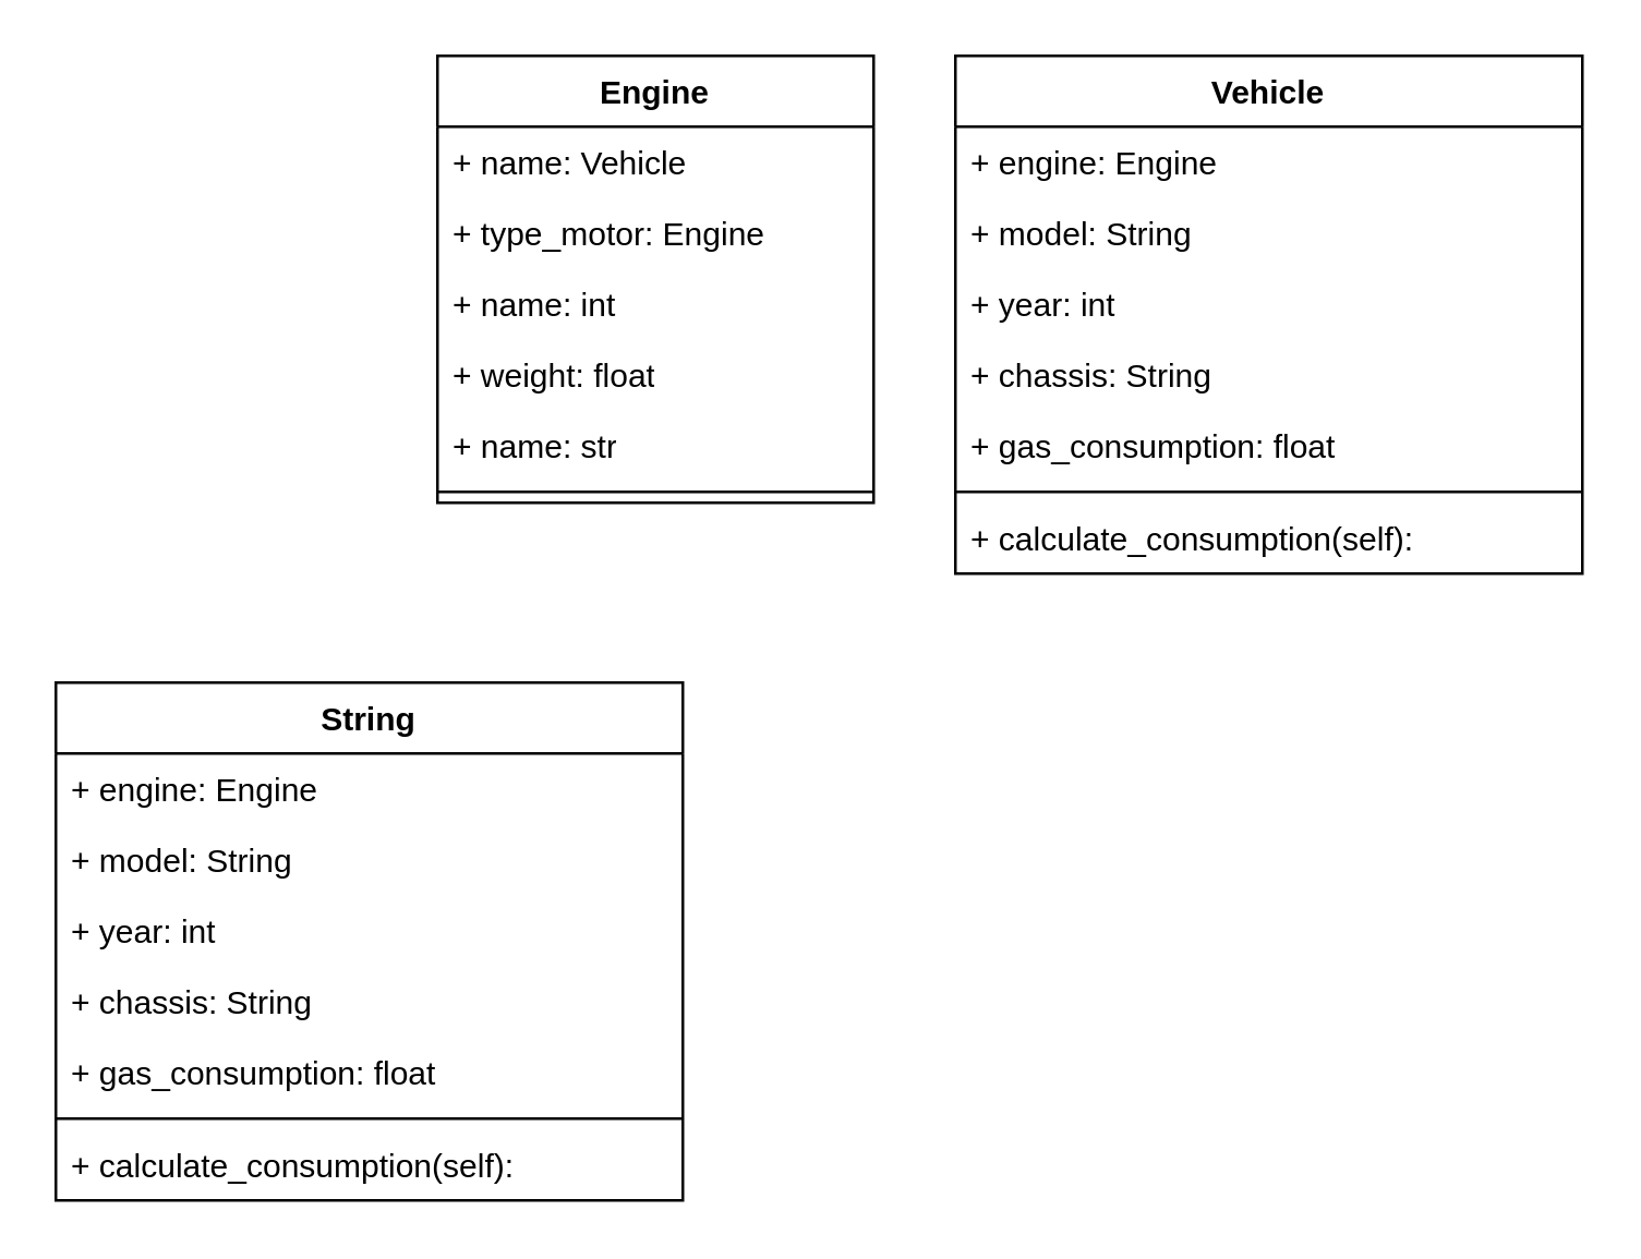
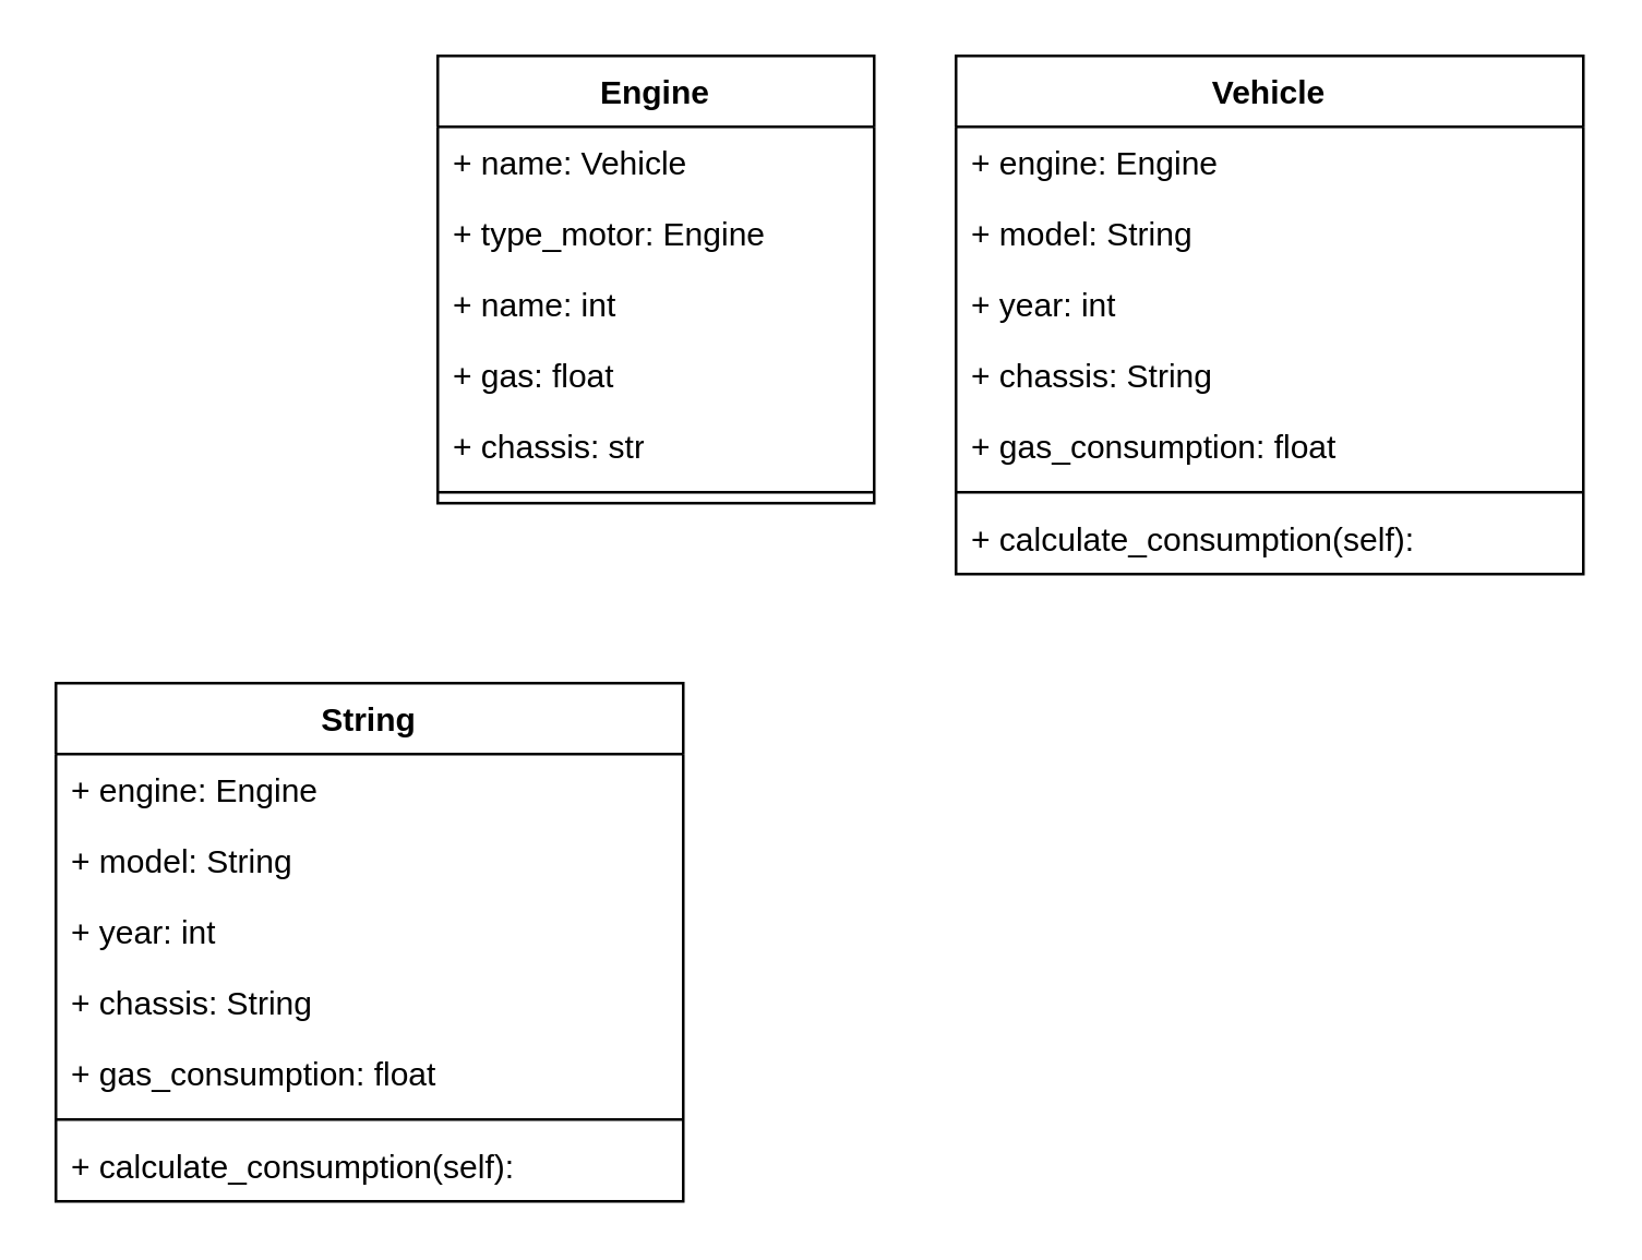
  <mxCell id="0" />
  <mxCell id="1" parent="0" />
  <mxCell id="2" value="Engine" style="swimlane;fontStyle=1;align=center;verticalAlign=top;childLayout=stackLayout;horizontal=1;startSize=26;horizontalStack=0;resizeParent=1;resizeParentMax=0;resizeLast=0;collapsible=1;marginBottom=0;whiteSpace=wrap;html=1;" vertex="1" parent="1"><mxGeometry x="160" y="20" width="160" height="164" as="geometry" /></mxCell>
  <mxCell id="3" value="+ name: Vehicle&lt;div&gt;&lt;br&gt;&lt;/div&gt;" style="text;strokeColor=none;fillColor=none;align=left;verticalAlign=top;spacingLeft=4;spacingRight=4;overflow=hidden;rotatable=0;points=[[0,0.5],[1,0.5]];portConstraint=eastwest;whiteSpace=wrap;html=1;" vertex="1" parent="2"><mxGeometry y="26" width="160" height="26" as="geometry" /></mxCell>
  <mxCell id="4" value="+ type_motor: Engine&lt;div&gt;&lt;br&gt;&lt;/div&gt;" style="text;strokeColor=none;fillColor=none;align=left;verticalAlign=top;spacingLeft=4;spacingRight=4;overflow=hidden;rotatable=0;points=[[0,0.5],[1,0.5]];portConstraint=eastwest;whiteSpace=wrap;html=1;" vertex="1" parent="2"><mxGeometry y="52" width="160" height="26" as="geometry" /></mxCell>
  <mxCell id="5" value="+ name: int&lt;div&gt;&lt;br&gt;&lt;/div&gt;" style="text;strokeColor=none;fillColor=none;align=left;verticalAlign=top;spacingLeft=4;spacingRight=4;overflow=hidden;rotatable=0;points=[[0,0.5],[1,0.5]];portConstraint=eastwest;whiteSpace=wrap;html=1;" vertex="1" parent="2"><mxGeometry y="78" width="160" height="26" as="geometry" /></mxCell>
- <mxCell id="6" value="+ weight: float&lt;div&gt;&lt;br&gt;&lt;/div&gt;" style="text;strokeColor=none;fillColor=none;align=left;verticalAlign=top;spacingLeft=4;spacingRight=4;overflow=hidden;rotatable=0;points=[[0,0.5],[1,0.5]];portConstraint=eastwest;whiteSpace=wrap;html=1;" vertex="1" parent="2"><mxGeometry y="104" width="160" height="26" as="geometry" /></mxCell>
- <mxCell id="7" value="+ name: str&lt;div&gt;&lt;br&gt;&lt;/div&gt;" style="text;strokeColor=none;fillColor=none;align=left;verticalAlign=top;spacingLeft=4;spacingRight=4;overflow=hidden;rotatable=0;points=[[0,0.5],[1,0.5]];portConstraint=eastwest;whiteSpace=wrap;html=1;" vertex="1" parent="2"><mxGeometry y="130" width="160" height="26" as="geometry" /></mxCell>
+ <mxCell id="6" value="+ gas: float&lt;div&gt;&lt;br&gt;&lt;/div&gt;" style="text;strokeColor=none;fillColor=none;align=left;verticalAlign=top;spacingLeft=4;spacingRight=4;overflow=hidden;rotatable=0;points=[[0,0.5],[1,0.5]];portConstraint=eastwest;whiteSpace=wrap;html=1;" vertex="1" parent="2"><mxGeometry y="104" width="160" height="26" as="geometry" /></mxCell>
+ <mxCell id="7" value="+ chassis: str&lt;div&gt;&lt;br&gt;&lt;/div&gt;" style="text;strokeColor=none;fillColor=none;align=left;verticalAlign=top;spacingLeft=4;spacingRight=4;overflow=hidden;rotatable=0;points=[[0,0.5],[1,0.5]];portConstraint=eastwest;whiteSpace=wrap;html=1;" vertex="1" parent="2"><mxGeometry y="130" width="160" height="26" as="geometry" /></mxCell>
  <mxCell id="8" value="" style="line;strokeWidth=1;fillColor=none;align=left;verticalAlign=middle;spacingTop=-1;spacingLeft=3;spacingRight=3;rotatable=0;labelPosition=right;points=[];portConstraint=eastwest;strokeColor=inherit;" vertex="1" parent="2"><mxGeometry y="156" width="160" height="8" as="geometry" /></mxCell>
  <mxCell id="9" value="Vehicle" style="swimlane;fontStyle=1;align=center;verticalAlign=top;childLayout=stackLayout;horizontal=1;startSize=26;horizontalStack=0;resizeParent=1;resizeParentMax=0;resizeLast=0;collapsible=1;marginBottom=0;whiteSpace=wrap;html=1;" vertex="1" parent="1"><mxGeometry x="350" y="20" width="230" height="190" as="geometry" /></mxCell>
  <mxCell id="10" value="+ e&lt;span style=&quot;background-color: initial;&quot;&gt;ngine: Engine&lt;/span&gt;&lt;div&gt;&lt;div&gt;&lt;br&gt;&lt;/div&gt;&lt;/div&gt;" style="text;strokeColor=none;fillColor=none;align=left;verticalAlign=top;spacingLeft=4;spacingRight=4;overflow=hidden;rotatable=0;points=[[0,0.5],[1,0.5]];portConstraint=eastwest;whiteSpace=wrap;html=1;" vertex="1" parent="9"><mxGeometry y="26" width="230" height="26" as="geometry" /></mxCell>
  <mxCell id="11" value="+ model: String&lt;div&gt;&lt;br&gt;&lt;/div&gt;" style="text;strokeColor=none;fillColor=none;align=left;verticalAlign=top;spacingLeft=4;spacingRight=4;overflow=hidden;rotatable=0;points=[[0,0.5],[1,0.5]];portConstraint=eastwest;whiteSpace=wrap;html=1;" vertex="1" parent="9"><mxGeometry y="52" width="230" height="26" as="geometry" /></mxCell>
  <mxCell id="12" value="+ year: int&lt;div&gt;&lt;br&gt;&lt;/div&gt;" style="text;strokeColor=none;fillColor=none;align=left;verticalAlign=top;spacingLeft=4;spacingRight=4;overflow=hidden;rotatable=0;points=[[0,0.5],[1,0.5]];portConstraint=eastwest;whiteSpace=wrap;html=1;" vertex="1" parent="9"><mxGeometry y="78" width="230" height="26" as="geometry" /></mxCell>
  <mxCell id="13" value="+ chassis: String&lt;div&gt;&lt;br&gt;&lt;/div&gt;" style="text;strokeColor=none;fillColor=none;align=left;verticalAlign=top;spacingLeft=4;spacingRight=4;overflow=hidden;rotatable=0;points=[[0,0.5],[1,0.5]];portConstraint=eastwest;whiteSpace=wrap;html=1;" vertex="1" parent="9"><mxGeometry y="104" width="230" height="26" as="geometry" /></mxCell>
  <mxCell id="14" value="+ gas_consumption: float&lt;div&gt;&lt;br&gt;&lt;/div&gt;" style="text;strokeColor=none;fillColor=none;align=left;verticalAlign=top;spacingLeft=4;spacingRight=4;overflow=hidden;rotatable=0;points=[[0,0.5],[1,0.5]];portConstraint=eastwest;whiteSpace=wrap;html=1;" vertex="1" parent="9"><mxGeometry y="130" width="230" height="26" as="geometry" /></mxCell>
  <mxCell id="15" value="" style="line;strokeWidth=1;fillColor=none;align=left;verticalAlign=middle;spacingTop=-1;spacingLeft=3;spacingRight=3;rotatable=0;labelPosition=right;points=[];portConstraint=eastwest;strokeColor=inherit;" vertex="1" parent="9"><mxGeometry y="156" width="230" height="8" as="geometry" /></mxCell>
  <mxCell id="16" value="+ calculate_consumption(self):&amp;nbsp;" style="text;strokeColor=none;fillColor=none;align=left;verticalAlign=top;spacingLeft=4;spacingRight=4;overflow=hidden;rotatable=0;points=[[0,0.5],[1,0.5]];portConstraint=eastwest;whiteSpace=wrap;html=1;" vertex="1" parent="9"><mxGeometry y="164" width="230" height="26" as="geometry" /></mxCell>
  <mxCell id="17" value="String" style="swimlane;fontStyle=1;align=center;verticalAlign=top;childLayout=stackLayout;horizontal=1;startSize=26;horizontalStack=0;resizeParent=1;resizeParentMax=0;resizeLast=0;collapsible=1;marginBottom=0;whiteSpace=wrap;html=1;" vertex="1" parent="1"><mxGeometry x="20" y="250" width="230" height="190" as="geometry" /></mxCell>
  <mxCell id="18" value="+ e&lt;span style=&quot;background-color: initial;&quot;&gt;ngine: Engine&lt;/span&gt;&lt;div&gt;&lt;div&gt;&lt;br&gt;&lt;/div&gt;&lt;/div&gt;" style="text;strokeColor=none;fillColor=none;align=left;verticalAlign=top;spacingLeft=4;spacingRight=4;overflow=hidden;rotatable=0;points=[[0,0.5],[1,0.5]];portConstraint=eastwest;whiteSpace=wrap;html=1;" vertex="1" parent="17"><mxGeometry y="26" width="230" height="26" as="geometry" /></mxCell>
  <mxCell id="19" value="+ model: String&lt;div&gt;&lt;br&gt;&lt;/div&gt;" style="text;strokeColor=none;fillColor=none;align=left;verticalAlign=top;spacingLeft=4;spacingRight=4;overflow=hidden;rotatable=0;points=[[0,0.5],[1,0.5]];portConstraint=eastwest;whiteSpace=wrap;html=1;" vertex="1" parent="17"><mxGeometry y="52" width="230" height="26" as="geometry" /></mxCell>
  <mxCell id="20" value="+ year: int&lt;div&gt;&lt;br&gt;&lt;/div&gt;" style="text;strokeColor=none;fillColor=none;align=left;verticalAlign=top;spacingLeft=4;spacingRight=4;overflow=hidden;rotatable=0;points=[[0,0.5],[1,0.5]];portConstraint=eastwest;whiteSpace=wrap;html=1;" vertex="1" parent="17"><mxGeometry y="78" width="230" height="26" as="geometry" /></mxCell>
  <mxCell id="21" value="+ chassis: String&lt;div&gt;&lt;br&gt;&lt;/div&gt;" style="text;strokeColor=none;fillColor=none;align=left;verticalAlign=top;spacingLeft=4;spacingRight=4;overflow=hidden;rotatable=0;points=[[0,0.5],[1,0.5]];portConstraint=eastwest;whiteSpace=wrap;html=1;" vertex="1" parent="17"><mxGeometry y="104" width="230" height="26" as="geometry" /></mxCell>
  <mxCell id="22" value="+ gas_consumption: float&lt;div&gt;&lt;br&gt;&lt;/div&gt;" style="text;strokeColor=none;fillColor=none;align=left;verticalAlign=top;spacingLeft=4;spacingRight=4;overflow=hidden;rotatable=0;points=[[0,0.5],[1,0.5]];portConstraint=eastwest;whiteSpace=wrap;html=1;" vertex="1" parent="17"><mxGeometry y="130" width="230" height="26" as="geometry" /></mxCell>
  <mxCell id="23" value="" style="line;strokeWidth=1;fillColor=none;align=left;verticalAlign=middle;spacingTop=-1;spacingLeft=3;spacingRight=3;rotatable=0;labelPosition=right;points=[];portConstraint=eastwest;strokeColor=inherit;" vertex="1" parent="17"><mxGeometry y="156" width="230" height="8" as="geometry" /></mxCell>
  <mxCell id="24" value="+ calculate_consumption(self):&amp;nbsp;" style="text;strokeColor=none;fillColor=none;align=left;verticalAlign=top;spacingLeft=4;spacingRight=4;overflow=hidden;rotatable=0;points=[[0,0.5],[1,0.5]];portConstraint=eastwest;whiteSpace=wrap;html=1;" vertex="1" parent="17"><mxGeometry y="164" width="230" height="26" as="geometry" /></mxCell>
